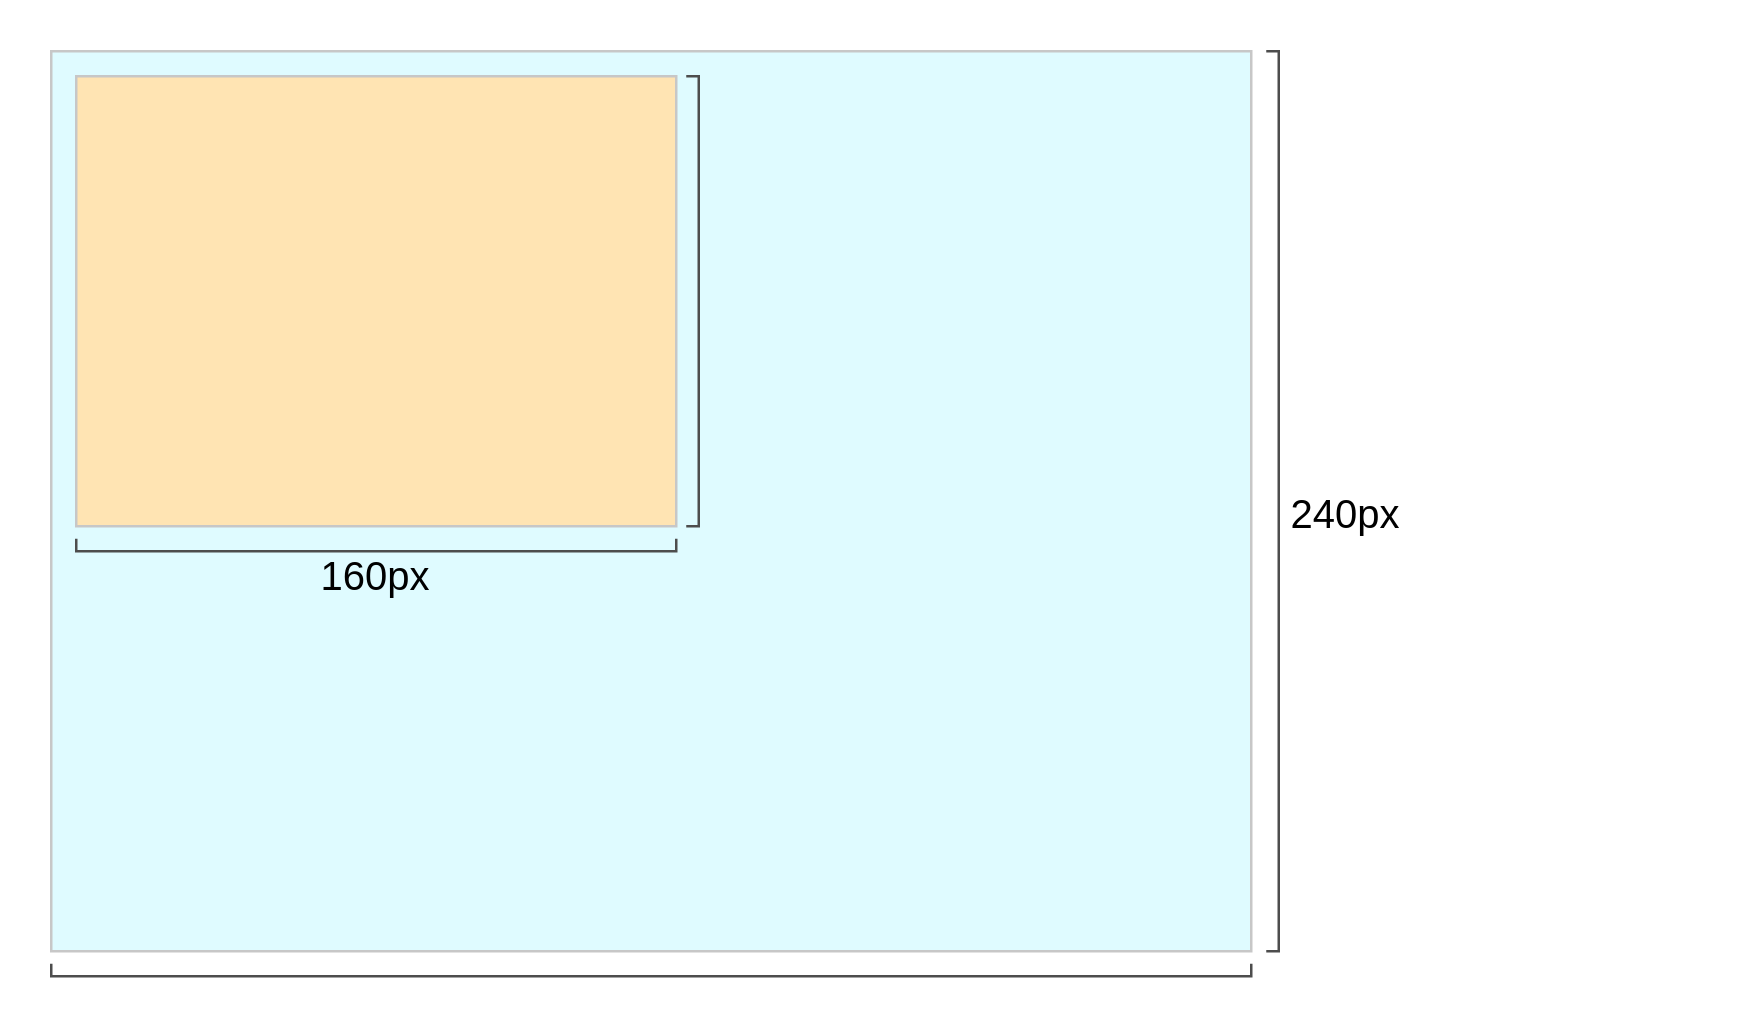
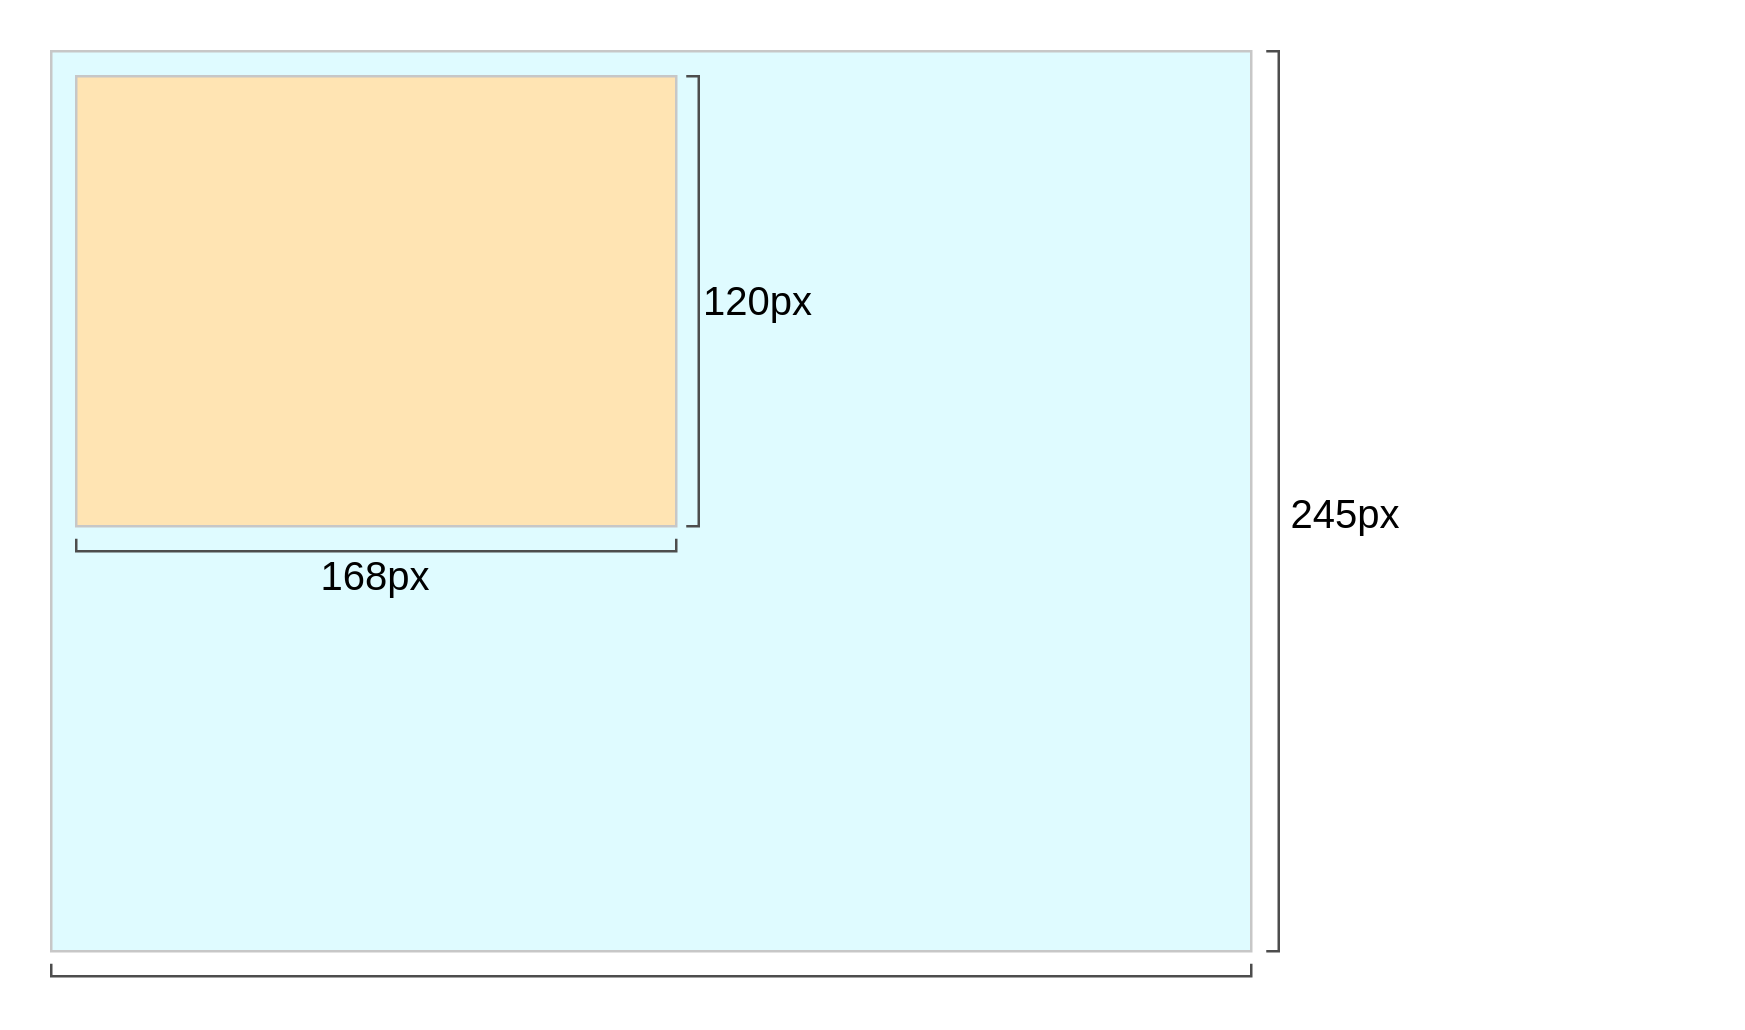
  <mxCell id="0" />
  <mxCell id="1" parent="0" />
  <mxCell id="2" value="" style="rounded=0;whiteSpace=wrap;html=1;fillColor=#DFFBFF;strokeColor=#C7C7C7;" vertex="1" parent="1"><mxGeometry x="20" y="20" width="480" height="360" as="geometry" /></mxCell>
  <mxCell id="3" value="" style="rounded=0;whiteSpace=wrap;html=1;strokeColor=#C7C7C7;fillColor=#FFE4B3;glass=0;shadow=0;sketch=0;fontSize=16;align=left;spacingLeft=3;" vertex="1" parent="1"><mxGeometry x="30" y="30" width="240" height="180" as="geometry" /></mxCell>
  <mxCell id="4" value="" style="strokeWidth=1;html=1;shadow=0;dashed=0;shape=mxgraph.android.textfield;align=center;strokeColor=#4D4D4D;pointerEvents=1;rounded=0;glass=0;sketch=0;fontSize=20;fillColor=#FFE4B3;" vertex="1" parent="1"><mxGeometry x="30" y="190" width="240" height="30" as="geometry" /></mxCell>
  <mxCell id="5" value="" style="strokeWidth=1;html=1;shadow=0;dashed=0;shape=mxgraph.android.textfield;align=center;strokeColor=#4D4D4D;pointerEvents=1;rounded=0;glass=0;sketch=0;fontSize=20;fillColor=#FFE4B3;" vertex="1" parent="1"><mxGeometry x="20" y="360" width="480" height="30" as="geometry" /></mxCell>
  <mxCell id="6" value="" style="strokeWidth=1;html=1;shadow=0;dashed=0;shape=mxgraph.android.textfield;align=center;strokeColor=#4D4D4D;pointerEvents=1;rounded=0;glass=0;sketch=0;fontSize=20;fillColor=#FFE4B3;rotation=-90;" vertex="1" parent="1"><mxGeometry x="174" y="105" width="180" height="30" as="geometry" /></mxCell>
  <mxCell id="7" value="" style="strokeWidth=1;html=1;shadow=0;dashed=0;shape=mxgraph.android.textfield;align=center;strokeColor=#4D4D4D;pointerEvents=1;rounded=0;glass=0;sketch=0;fontSize=20;fillColor=#FFE4B3;rotation=-90;" vertex="1" parent="1"><mxGeometry x="316" y="185" width="360" height="30" as="geometry" /></mxCell>
- <mxCell id="8" value="160px" style="text;html=1;strokeColor=none;fillColor=none;align=center;verticalAlign=middle;whiteSpace=wrap;rounded=0;shadow=0;glass=0;sketch=0;fontSize=16;" vertex="1" parent="1"><mxGeometry x="120" y="215" width="60" height="30" as="geometry" /></mxCell>
- <mxCell id="10" value="240px" style="text;html=1;strokeColor=none;fillColor=none;align=center;verticalAlign=middle;whiteSpace=wrap;rounded=0;shadow=0;glass=0;sketch=0;fontSize=16;" vertex="1" parent="1"><mxGeometry x="508" y="190" width="60" height="30" as="geometry" /></mxCell>
+ <mxCell id="8" value="168px" style="text;html=1;strokeColor=none;fillColor=none;align=center;verticalAlign=middle;whiteSpace=wrap;rounded=0;shadow=0;glass=0;sketch=0;fontSize=16;" vertex="1" parent="1"><mxGeometry x="120" y="215" width="60" height="30" as="geometry" /></mxCell>
+ <mxCell id="9" value="120px" style="text;html=1;strokeColor=none;fillColor=none;align=center;verticalAlign=middle;whiteSpace=wrap;rounded=0;shadow=0;glass=0;sketch=0;fontSize=16;" vertex="1" parent="1"><mxGeometry x="273" y="105" width="60" height="30" as="geometry" /></mxCell>
+ <mxCell id="10" value="245px" style="text;html=1;strokeColor=none;fillColor=none;align=center;verticalAlign=middle;whiteSpace=wrap;rounded=0;shadow=0;glass=0;sketch=0;fontSize=16;" vertex="1" parent="1"><mxGeometry x="508" y="190" width="60" height="30" as="geometry" /></mxCell>
